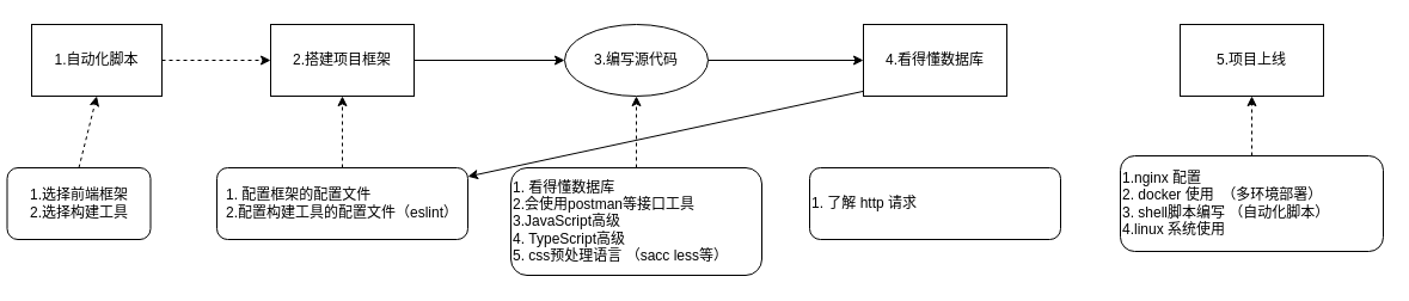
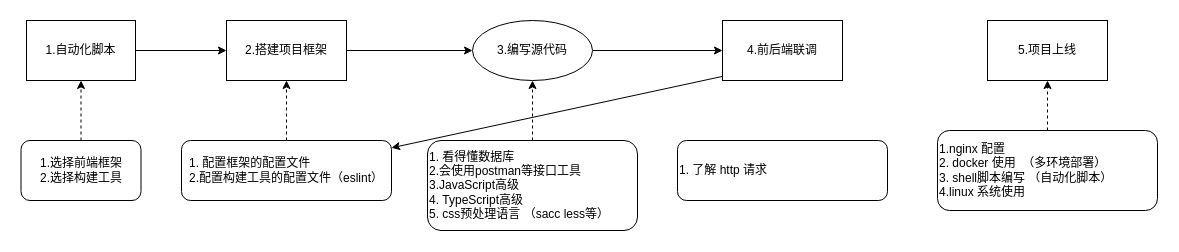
  <mxCell id="0" />
  <mxCell id="1" parent="0" />
- <mxCell id="2" style="rounded=0;orthogonalLoop=1;jettySize=auto;html=1;exitX=1;exitY=0.5;exitDx=0;exitDy=0;elbow=vertical;entryX=0;entryY=0.5;entryDx=0;entryDy=0;dashed=1;" edge="1" parent="1" source="3" target="5"><mxGeometry relative="1" as="geometry"><mxPoint x="136" y="50" as="targetPoint" /></mxGeometry></mxCell>
+ <mxCell id="2" style="rounded=0;orthogonalLoop=1;jettySize=auto;html=1;exitX=1;exitY=0.5;exitDx=0;exitDy=0;elbow=vertical;entryX=0;entryY=0.5;entryDx=0;entryDy=0;" edge="1" parent="1" source="3" target="5"><mxGeometry relative="1" as="geometry"><mxPoint x="136" y="50" as="targetPoint" /></mxGeometry></mxCell>
  <mxCell id="3" value="&lt;font style=&quot;vertical-align: inherit;&quot;&gt;&lt;font style=&quot;vertical-align: inherit;&quot;&gt;1.自动化脚本&lt;/font&gt;&lt;/font&gt;" style="rounded=0;whiteSpace=wrap;html=1;" parent="1" vertex="1"><mxGeometry x="26" y="20" width="109" height="60" as="geometry" /></mxCell>
  <mxCell id="4" style="edgeStyle=none;rounded=0;orthogonalLoop=1;jettySize=auto;html=1;exitX=1;exitY=0.5;exitDx=0;exitDy=0;elbow=vertical;" edge="1" parent="1" source="5" target="7"><mxGeometry relative="1" as="geometry" /></mxCell>
  <mxCell id="5" value="&lt;font style=&quot;vertical-align: inherit;&quot;&gt;&lt;font style=&quot;vertical-align: inherit;&quot;&gt;2.搭建项目框架&lt;/font&gt;&lt;/font&gt;" style="rounded=0;whiteSpace=wrap;html=1;" parent="1" vertex="1"><mxGeometry x="226" y="20" width="120" height="60" as="geometry" /></mxCell>
  <mxCell id="6" style="edgeStyle=none;rounded=0;orthogonalLoop=1;jettySize=auto;html=1;exitX=1;exitY=0.5;exitDx=0;exitDy=0;elbow=vertical;" edge="1" parent="1" source="7" target="14"><mxGeometry relative="1" as="geometry" /></mxCell>
  <mxCell id="7" value="&lt;font style=&quot;vertical-align: inherit;&quot;&gt;&lt;font style=&quot;vertical-align: inherit;&quot;&gt;3.编写源代码&lt;/font&gt;&lt;/font&gt;" style="ellipse;whiteSpace=wrap;html=1;" parent="1" vertex="1"><mxGeometry x="472" y="20" width="120" height="60" as="geometry" /></mxCell>
  <mxCell id="8" value="5.项目上线" style="whiteSpace=wrap;html=1;" parent="1" vertex="1"><mxGeometry x="987" y="20" width="120" height="60" as="geometry" /></mxCell>
  <mxCell id="9" style="edgeStyle=none;rounded=0;orthogonalLoop=1;jettySize=auto;html=1;exitX=0.5;exitY=0;exitDx=0;exitDy=0;entryX=0.5;entryY=1;entryDx=0;entryDy=0;elbow=vertical;dashed=1;" edge="1" parent="1" source="10" target="3"><mxGeometry relative="1" as="geometry" /></mxCell>
- <mxCell id="10" value="&lt;div style=&quot;text-align: left;&quot;&gt;&lt;span style=&quot;background-color: initial;&quot;&gt;&lt;font style=&quot;vertical-align: inherit;&quot;&gt;&lt;font style=&quot;vertical-align: inherit;&quot;&gt;1.选择前端框架&lt;/font&gt;&lt;/font&gt;&lt;/span&gt;&lt;/div&gt;&lt;font style=&quot;vertical-align: inherit;&quot;&gt;&lt;div style=&quot;text-align: left;&quot;&gt;&lt;span style=&quot;background-color: initial;&quot;&gt;&lt;font style=&quot;vertical-align: inherit;&quot;&gt;&lt;font style=&quot;vertical-align: inherit;&quot;&gt;2.选择构建工具&lt;/font&gt;&lt;/font&gt;&lt;/span&gt;&lt;/div&gt;&lt;/font&gt;" style="rounded=1;whiteSpace=wrap;html=1;" parent="1" vertex="1"><mxGeometry x="5.5" y="140" width="120" height="60" as="geometry" /></mxCell>
+ <mxCell id="10" value="&lt;div style=&quot;text-align: left;&quot;&gt;&lt;span style=&quot;background-color: initial;&quot;&gt;&lt;font style=&quot;vertical-align: inherit;&quot;&gt;&lt;font style=&quot;vertical-align: inherit;&quot;&gt;1.选择前端框架&lt;/font&gt;&lt;/font&gt;&lt;/span&gt;&lt;/div&gt;&lt;font style=&quot;vertical-align: inherit;&quot;&gt;&lt;div style=&quot;text-align: left;&quot;&gt;&lt;span style=&quot;background-color: initial;&quot;&gt;&lt;font style=&quot;vertical-align: inherit;&quot;&gt;&lt;font style=&quot;vertical-align: inherit;&quot;&gt;2.选择构建工具&lt;/font&gt;&lt;/font&gt;&lt;/span&gt;&lt;/div&gt;&lt;/font&gt;" style="rounded=1;whiteSpace=wrap;html=1;" parent="1" vertex="1"><mxGeometry x="20.5" y="140" width="120" height="60" as="geometry" /></mxCell>
  <mxCell id="11" style="edgeStyle=none;rounded=0;orthogonalLoop=1;jettySize=auto;html=1;exitX=0.5;exitY=0;exitDx=0;exitDy=0;entryX=0.5;entryY=1;entryDx=0;entryDy=0;elbow=vertical;dashed=1;" edge="1" parent="1" source="12" target="5"><mxGeometry relative="1" as="geometry" /></mxCell>
  <mxCell id="12" value="&lt;div style=&quot;text-align: left;&quot;&gt;&lt;span style=&quot;background-color: initial;&quot;&gt;1. 配置框架的配置文件&lt;/span&gt;&lt;/div&gt;&lt;div style=&quot;text-align: left;&quot;&gt;&lt;span style=&quot;background-color: initial;&quot;&gt;2.配置构建工具的配置文件（eslint）&lt;/span&gt;&lt;/div&gt;" style="rounded=1;whiteSpace=wrap;html=1;" parent="1" vertex="1"><mxGeometry x="181" y="140" width="210" height="60" as="geometry" /></mxCell>
  <mxCell id="13" style="edgeStyle=none;rounded=0;orthogonalLoop=1;jettySize=auto;html=1;exitX=1;exitY=0.5;exitDx=0;exitDy=0;elbow=vertical;" edge="1" parent="1" source="14" target="12"><mxGeometry relative="1" as="geometry"><mxPoint x="936" y="50" as="targetPoint" /></mxGeometry></mxCell>
- <mxCell id="14" value="4.看得懂数据库" style="rounded=0;whiteSpace=wrap;html=1;" parent="1" vertex="1"><mxGeometry x="722" y="20" width="120" height="60" as="geometry" /></mxCell>
+ <mxCell id="14" value="4.前后端联调" style="rounded=0;whiteSpace=wrap;html=1;" parent="1" vertex="1"><mxGeometry x="722" y="20" width="120" height="60" as="geometry" /></mxCell>
  <mxCell id="15" style="edgeStyle=none;rounded=0;orthogonalLoop=1;jettySize=auto;html=1;exitX=0.5;exitY=0;exitDx=0;exitDy=0;entryX=0.5;entryY=1;entryDx=0;entryDy=0;elbow=vertical;dashed=1;" edge="1" parent="1" source="16" target="8"><mxGeometry relative="1" as="geometry" /></mxCell>
  <mxCell id="16" value="1.nginx 配置&amp;nbsp;&lt;br&gt;2. docker 使用&amp;nbsp; （多环境部署）&lt;br&gt;&lt;div style=&quot;&quot;&gt;&lt;span style=&quot;background-color: initial;&quot;&gt;3. shell脚本编写 （自动化脚本）&lt;/span&gt;&lt;/div&gt;&lt;div style=&quot;&quot;&gt;&lt;span style=&quot;background-color: initial;&quot;&gt;4.linux 系统使用&amp;nbsp;&lt;/span&gt;&lt;/div&gt;" style="rounded=1;whiteSpace=wrap;html=1;align=left;" parent="1" vertex="1"><mxGeometry x="937" y="130" width="220" height="80" as="geometry" /></mxCell>
  <mxCell id="17" style="edgeStyle=none;rounded=0;orthogonalLoop=1;jettySize=auto;html=1;exitX=0.5;exitY=0;exitDx=0;exitDy=0;entryX=0.5;entryY=1;entryDx=0;entryDy=0;elbow=vertical;dashed=1;" edge="1" parent="1" source="18" target="7"><mxGeometry relative="1" as="geometry" /></mxCell>
  <mxCell id="18" value="1. 看得懂数据库&lt;br&gt;2.会使用postman等接口工具&lt;br&gt;3.JavaScript高级&lt;br&gt;4. TypeScript高级&lt;br&gt;5. css预处理语言 （sacc less等）" style="rounded=1;whiteSpace=wrap;html=1;align=left;" parent="1" vertex="1"><mxGeometry x="427" y="140" width="210" height="90" as="geometry" /></mxCell>
  <mxCell id="19" value="1. 了解 http 请求" style="rounded=1;whiteSpace=wrap;html=1;align=left;" parent="1" vertex="1"><mxGeometry x="677" y="140" width="210" height="60" as="geometry" /></mxCell>
